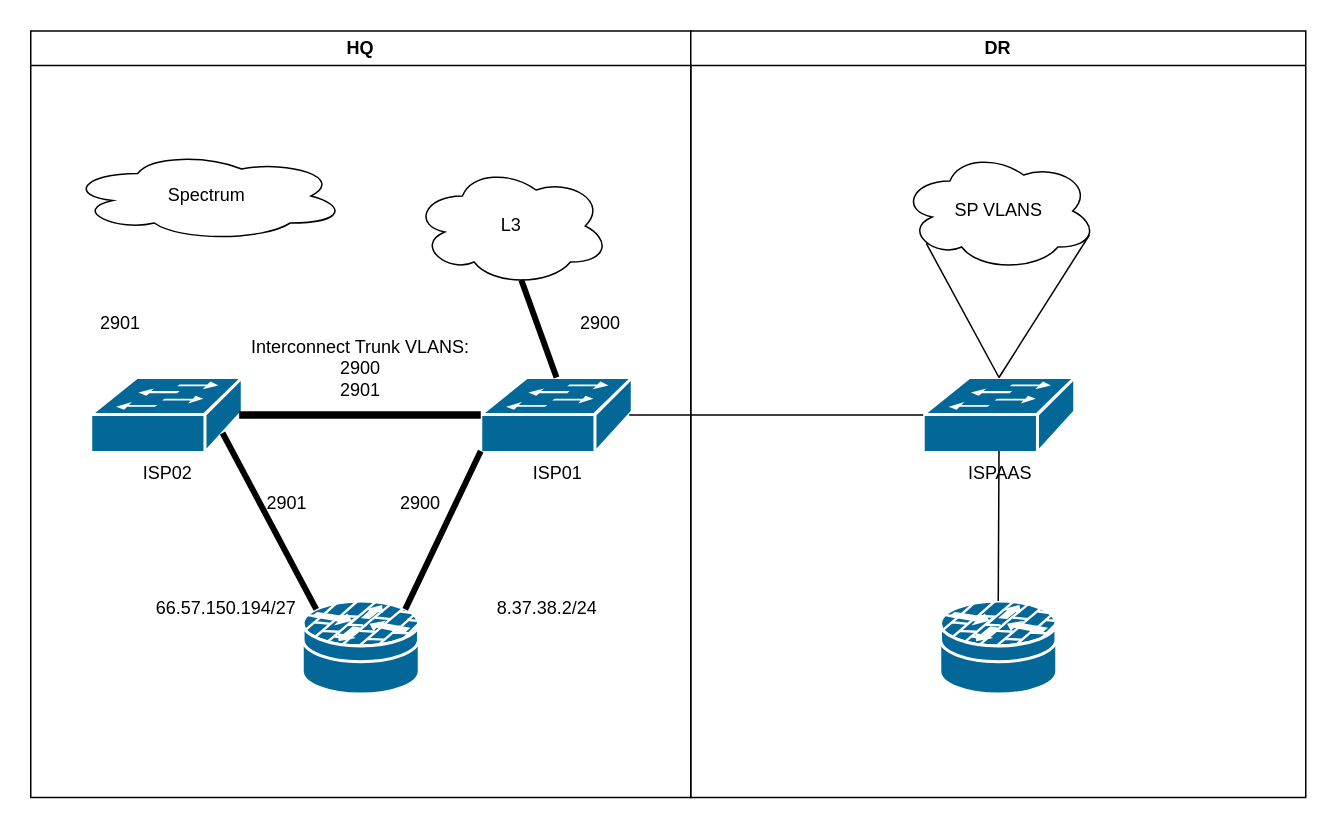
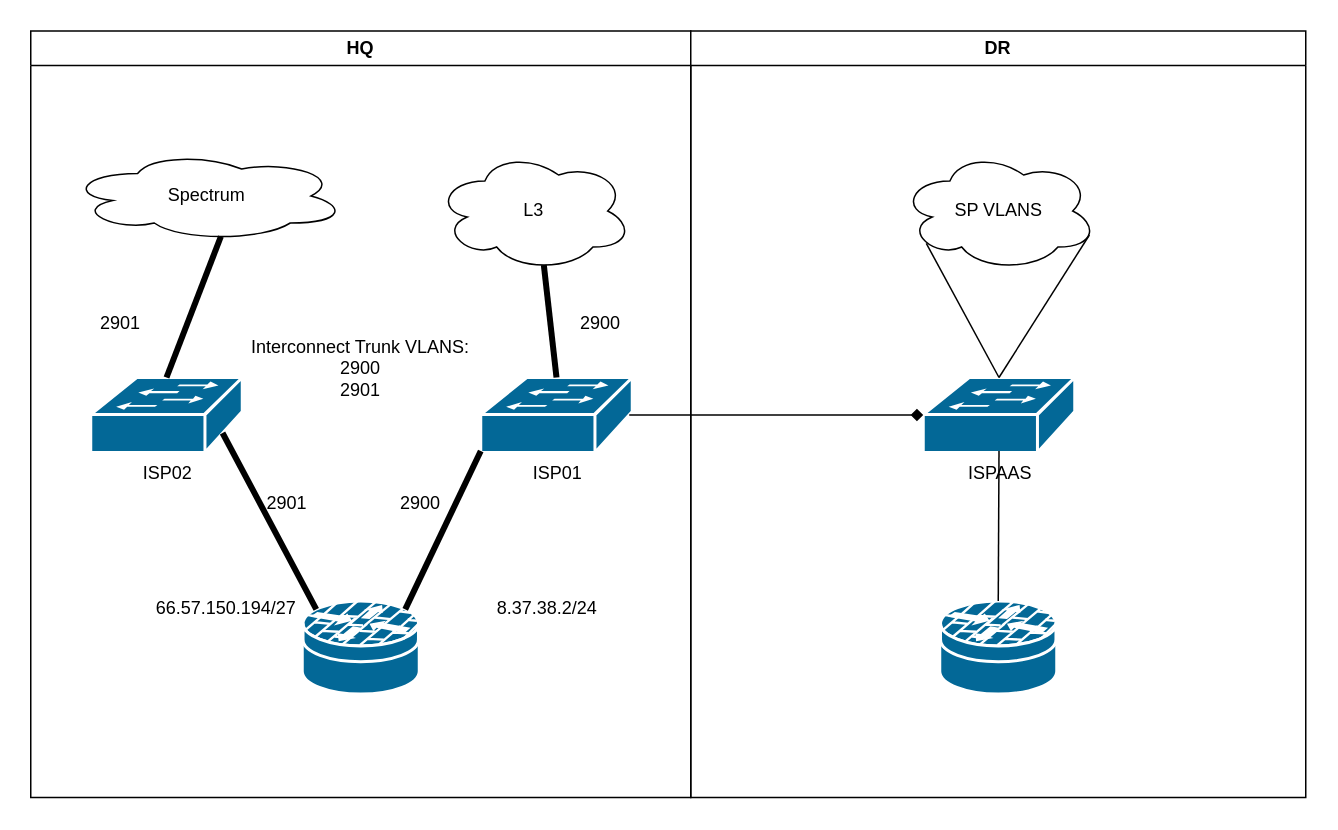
  <mxCell id="0" />
  <mxCell id="1" parent="0" />
  <mxCell id="2" value="HQ" style="swimlane;whiteSpace=wrap;html=1;" parent="1" vertex="1"><mxGeometry width="440" height="511" as="geometry" x="20" y="20" /></mxCell>
  <mxCell id="3" value="" style="shape=mxgraph.cisco.security.router_firewall;sketch=0;html=1;pointerEvents=1;dashed=0;fillColor=#036897;strokeColor=#ffffff;strokeWidth=2;verticalLabelPosition=bottom;verticalAlign=top;align=center;outlineConnect=0;" parent="2" vertex="1"><mxGeometry x="181.0" y="380" width="78" height="62" as="geometry" /></mxCell>
  <mxCell id="4" value="ISP02" style="shape=mxgraph.cisco.switches.workgroup_switch;sketch=0;html=1;pointerEvents=1;dashed=0;fillColor=#036897;strokeColor=#ffffff;strokeWidth=2;verticalLabelPosition=bottom;verticalAlign=top;align=center;outlineConnect=0;" parent="2" vertex="1"><mxGeometry x="40.0" y="231" width="101" height="50" as="geometry" /></mxCell>
  <mxCell id="5" value="ISP01" style="shape=mxgraph.cisco.switches.workgroup_switch;sketch=0;html=1;pointerEvents=1;dashed=0;fillColor=#036897;strokeColor=#ffffff;strokeWidth=2;verticalLabelPosition=bottom;verticalAlign=top;align=center;outlineConnect=0;" parent="2" vertex="1"><mxGeometry x="300.0" y="231" width="101" height="50" as="geometry" /></mxCell>
  <mxCell id="6" value="Spectrum" style="ellipse;shape=cloud;whiteSpace=wrap;html=1;" parent="2" vertex="1"><mxGeometry x="25" y="80" width="185" height="60" as="geometry" /></mxCell>
- <mxCell id="7" value="L3" style="ellipse;shape=cloud;whiteSpace=wrap;html=1;" parent="2" vertex="1"><mxGeometry x="255" y="90" width="131" height="80" as="geometry" /></mxCell>
+ <mxCell id="7" value="L3" style="ellipse;shape=cloud;whiteSpace=wrap;html=1;" parent="2" vertex="1"><mxGeometry x="270" y="80" width="131" height="80" as="geometry" /></mxCell>
+ <mxCell id="8" value="" style="endArrow=none;html=1;rounded=0;entryX=0.55;entryY=0.95;entryDx=0;entryDy=0;entryPerimeter=0;exitX=0.5;exitY=0;exitDx=0;exitDy=0;exitPerimeter=0;strokeWidth=4;strokeColor=light-dark(#000000,#FFFF66);" parent="2" source="4" target="6" edge="1"><mxGeometry width="50" height="50" relative="1" as="geometry"><mxPoint x="400" y="270" as="sourcePoint" /><mxPoint x="450" y="220" as="targetPoint" /></mxGeometry></mxCell>
  <mxCell id="9" value="" style="endArrow=none;html=1;rounded=0;entryX=0.55;entryY=0.95;entryDx=0;entryDy=0;entryPerimeter=0;exitX=0.5;exitY=0;exitDx=0;exitDy=0;exitPerimeter=0;strokeWidth=4;strokeColor=light-dark(#000000,#66FF66);" parent="2" source="5" target="7" edge="1"><mxGeometry width="50" height="50" relative="1" as="geometry"><mxPoint x="400" y="270" as="sourcePoint" /><mxPoint x="450" y="220" as="targetPoint" /></mxGeometry></mxCell>
- <mxCell id="10" value="" style="endArrow=none;html=1;rounded=0;exitX=0.98;exitY=0.5;exitDx=0;exitDy=0;exitPerimeter=0;entryX=0;entryY=0.5;entryDx=0;entryDy=0;entryPerimeter=0;strokeColor=light-dark(#000000,#66FFFF);strokeWidth=5;" parent="2" source="4" target="5" edge="1"><mxGeometry width="50" height="50" relative="1" as="geometry"><mxPoint x="400" y="270" as="sourcePoint" /><mxPoint x="450" y="220" as="targetPoint" /></mxGeometry></mxCell>
  <mxCell id="11" value="" style="endArrow=none;html=1;rounded=0;entryX=0.87;entryY=0.74;entryDx=0;entryDy=0;entryPerimeter=0;exitX=0.12;exitY=0.09;exitDx=0;exitDy=0;exitPerimeter=0;strokeColor=light-dark(#000000,#FFFF66);strokeWidth=4;" parent="2" source="3" target="4" edge="1"><mxGeometry width="50" height="50" relative="1" as="geometry"><mxPoint x="400" y="270" as="sourcePoint" /><mxPoint x="450" y="220" as="targetPoint" /></mxGeometry></mxCell>
  <mxCell id="12" value="" style="endArrow=none;html=1;rounded=0;entryX=0;entryY=0.98;entryDx=0;entryDy=0;entryPerimeter=0;exitX=0.88;exitY=0.09;exitDx=0;exitDy=0;exitPerimeter=0;strokeColor=light-dark(#000000,#66FF66);strokeWidth=4;" parent="2" source="3" target="5" edge="1"><mxGeometry width="50" height="50" relative="1" as="geometry"><mxPoint x="400" y="270" as="sourcePoint" /><mxPoint x="450" y="220" as="targetPoint" /></mxGeometry></mxCell>
  <mxCell id="13" value="Interconnect Trunk VLANS:&lt;div&gt;2900&lt;/div&gt;&lt;div&gt;2901&lt;/div&gt;" style="text;html=1;align=center;verticalAlign=middle;whiteSpace=wrap;rounded=0;" parent="2" vertex="1"><mxGeometry x="135" y="200" width="170" height="50" as="geometry" /></mxCell>
  <mxCell id="14" value="8.37.38.2/24" style="text;html=1;align=center;verticalAlign=middle;whiteSpace=wrap;rounded=0;" vertex="1" parent="2"><mxGeometry x="304" y="370" width="81" height="30" as="geometry" /></mxCell>
  <mxCell id="15" value="66.57.150.194/27" style="text;html=1;align=center;verticalAlign=middle;whiteSpace=wrap;rounded=0;" vertex="1" parent="2"><mxGeometry x="80" y="370" width="101" height="30" as="geometry" /></mxCell>
  <mxCell id="16" value="2901" style="text;html=1;align=center;verticalAlign=middle;whiteSpace=wrap;rounded=0;" vertex="1" parent="2"><mxGeometry x="141" y="300" width="60" height="30" as="geometry" /></mxCell>
  <mxCell id="17" value="2900" style="text;html=1;align=center;verticalAlign=middle;whiteSpace=wrap;rounded=0;" vertex="1" parent="2"><mxGeometry x="230" y="300" width="60" height="30" as="geometry" /></mxCell>
  <mxCell id="18" value="2901" style="text;html=1;align=center;verticalAlign=middle;whiteSpace=wrap;rounded=0;" vertex="1" parent="2"><mxGeometry x="30" y="180" width="60" height="30" as="geometry" /></mxCell>
  <mxCell id="19" value="2900" style="text;html=1;align=center;verticalAlign=middle;whiteSpace=wrap;rounded=0;" vertex="1" parent="2"><mxGeometry x="350" y="180" width="60" height="30" as="geometry" /></mxCell>
  <mxCell id="20" value="DR" style="swimlane;whiteSpace=wrap;html=1;" parent="1" vertex="1"><mxGeometry x="460" width="410" height="511" as="geometry" y="20" /></mxCell>
  <mxCell id="21" value="" style="shape=mxgraph.cisco.security.router_firewall;sketch=0;html=1;pointerEvents=1;dashed=0;fillColor=#036897;strokeColor=#ffffff;strokeWidth=2;verticalLabelPosition=bottom;verticalAlign=top;align=center;outlineConnect=0;" parent="20" vertex="1"><mxGeometry x="166" y="380" width="78" height="62" as="geometry" /></mxCell>
  <mxCell id="22" value="ISPAAS" style="shape=mxgraph.cisco.switches.workgroup_switch;sketch=0;html=1;pointerEvents=1;dashed=0;fillColor=#036897;strokeColor=#ffffff;strokeWidth=2;verticalLabelPosition=bottom;verticalAlign=top;align=center;outlineConnect=0;" parent="20" vertex="1"><mxGeometry x="155" y="231" width="101" height="50" as="geometry" /></mxCell>
  <mxCell id="23" value="SP VLANS" style="ellipse;shape=cloud;whiteSpace=wrap;html=1;" parent="20" vertex="1"><mxGeometry x="140" y="80" width="131" height="80" as="geometry" /></mxCell>
  <mxCell id="24" value="" style="endArrow=none;html=1;rounded=0;entryX=0.5;entryY=0.98;entryDx=0;entryDy=0;entryPerimeter=0;exitX=0.5;exitY=0;exitDx=0;exitDy=0;exitPerimeter=0;" edge="1" parent="20" source="21" target="22"><mxGeometry width="50" height="50" relative="1" as="geometry"><mxPoint x="-40" y="310" as="sourcePoint" /><mxPoint x="10" y="260" as="targetPoint" /></mxGeometry></mxCell>
  <mxCell id="25" value="" style="endArrow=none;html=1;rounded=0;entryX=0.13;entryY=0.77;entryDx=0;entryDy=0;entryPerimeter=0;exitX=0.5;exitY=0;exitDx=0;exitDy=0;exitPerimeter=0;" edge="1" parent="20" source="22" target="23"><mxGeometry width="50" height="50" relative="1" as="geometry"><mxPoint x="-40" y="310" as="sourcePoint" /><mxPoint x="10" y="260" as="targetPoint" /></mxGeometry></mxCell>
  <mxCell id="26" value="" style="endArrow=none;html=1;rounded=0;entryX=0.96;entryY=0.7;entryDx=0;entryDy=0;entryPerimeter=0;exitX=0.5;exitY=0;exitDx=0;exitDy=0;exitPerimeter=0;" edge="1" parent="20" source="22" target="23"><mxGeometry width="50" height="50" relative="1" as="geometry"><mxPoint x="-40" y="310" as="sourcePoint" /><mxPoint x="10" y="260" as="targetPoint" /></mxGeometry></mxCell>
- <mxCell id="27" value="" style="endArrow=none;html=1;rounded=0;entryX=0;entryY=0.5;entryDx=0;entryDy=0;entryPerimeter=0;exitX=0.98;exitY=0.5;exitDx=0;exitDy=0;exitPerimeter=0;" parent="1" source="5" target="22" edge="1"><mxGeometry width="50" height="50" relative="1" as="geometry"><mxPoint x="420" y="290" as="sourcePoint" /><mxPoint x="470" y="240" as="targetPoint" /></mxGeometry></mxCell>
+ <mxCell id="27" value="" style="endArrow=diamond;html=1;rounded=0;entryX=0;entryY=0.5;entryDx=0;entryDy=0;entryPerimeter=0;exitX=0.98;exitY=0.5;exitDx=0;exitDy=0;exitPerimeter=0;" parent="1" source="5" target="22" edge="1"><mxGeometry width="50" height="50" relative="1" as="geometry"><mxPoint x="420" y="290" as="sourcePoint" /><mxPoint x="470" y="240" as="targetPoint" /></mxGeometry></mxCell>
